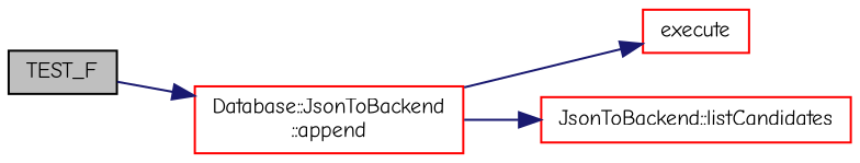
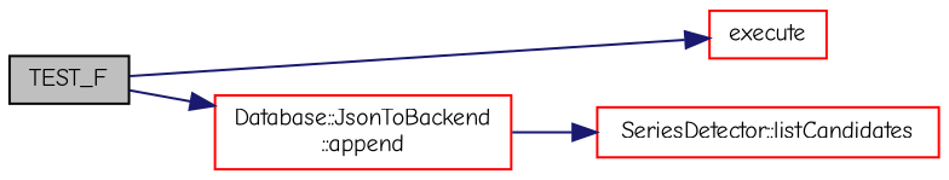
  digraph {
    fontname="Comic Neue"
    rankdir=LR
    node [color=red fillcolor=white fontname="Comic Neue" fontsize=10 shape=record style=filled]
    edge [color=midnightblue fontname="Comic Neue" fontsize=10 labelfontname=Helvetica labelfontsize=10 style=solid]
    n1 [color=black fillcolor=grey75 fontcolor=black height=0.2 label=TEST_F width=0.4]
    n2 [height=0.2 label="Database::JsonToBackend\l::append" width=0.4]
    n3 [height=0.2 label=execute width=0.4]
-   n4 [height=0.2 label="JsonToBackend::listCandidates" width=0.4]
+   n4 [height=0.2 label="SeriesDetector::listCandidates" width=0.4]
    n1 -> n2
-   n2 -> n3
+   n1 -> n3
    n2 -> n4
  }
